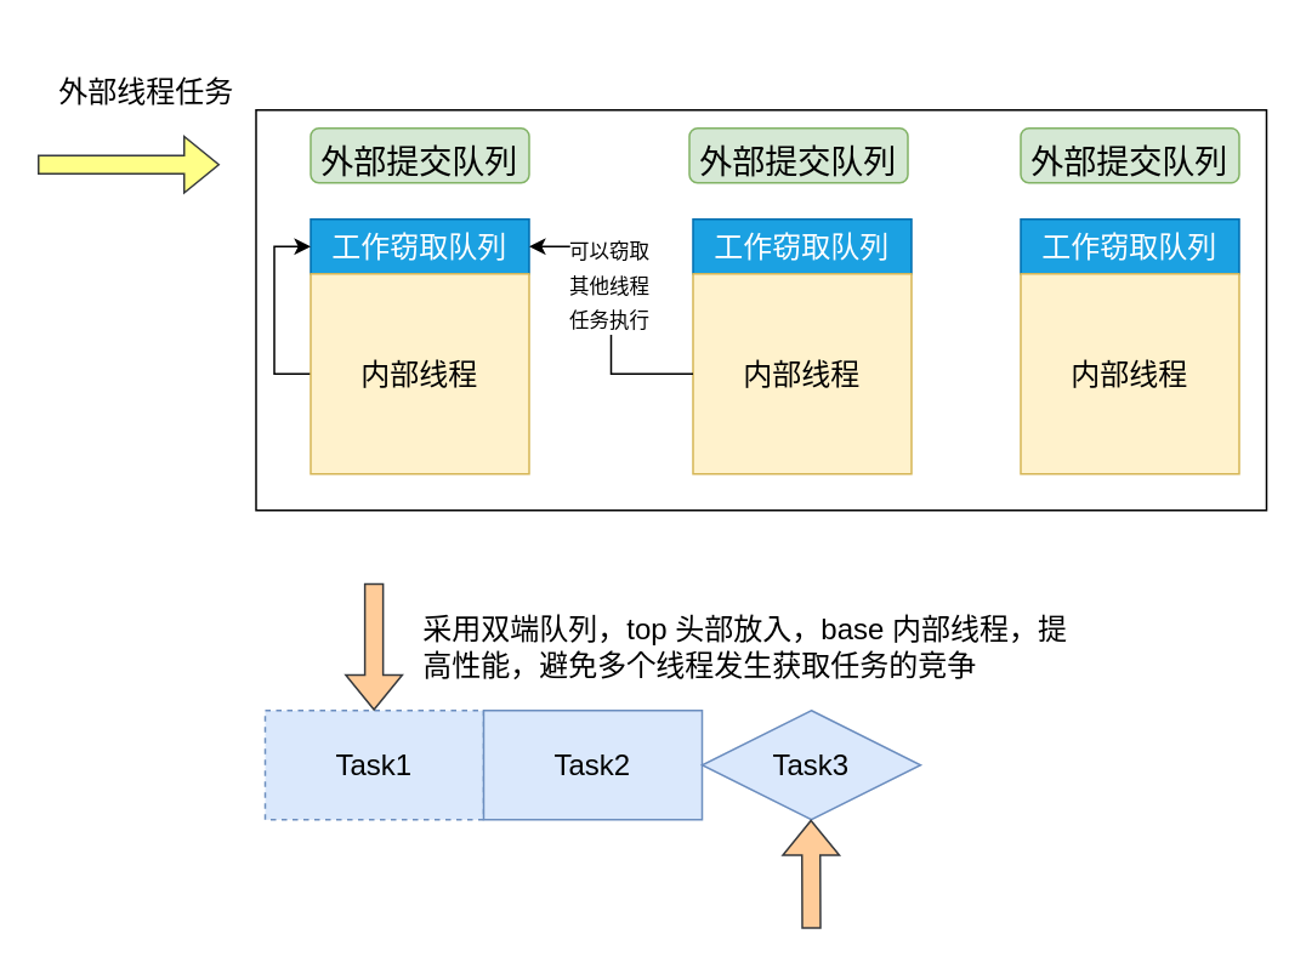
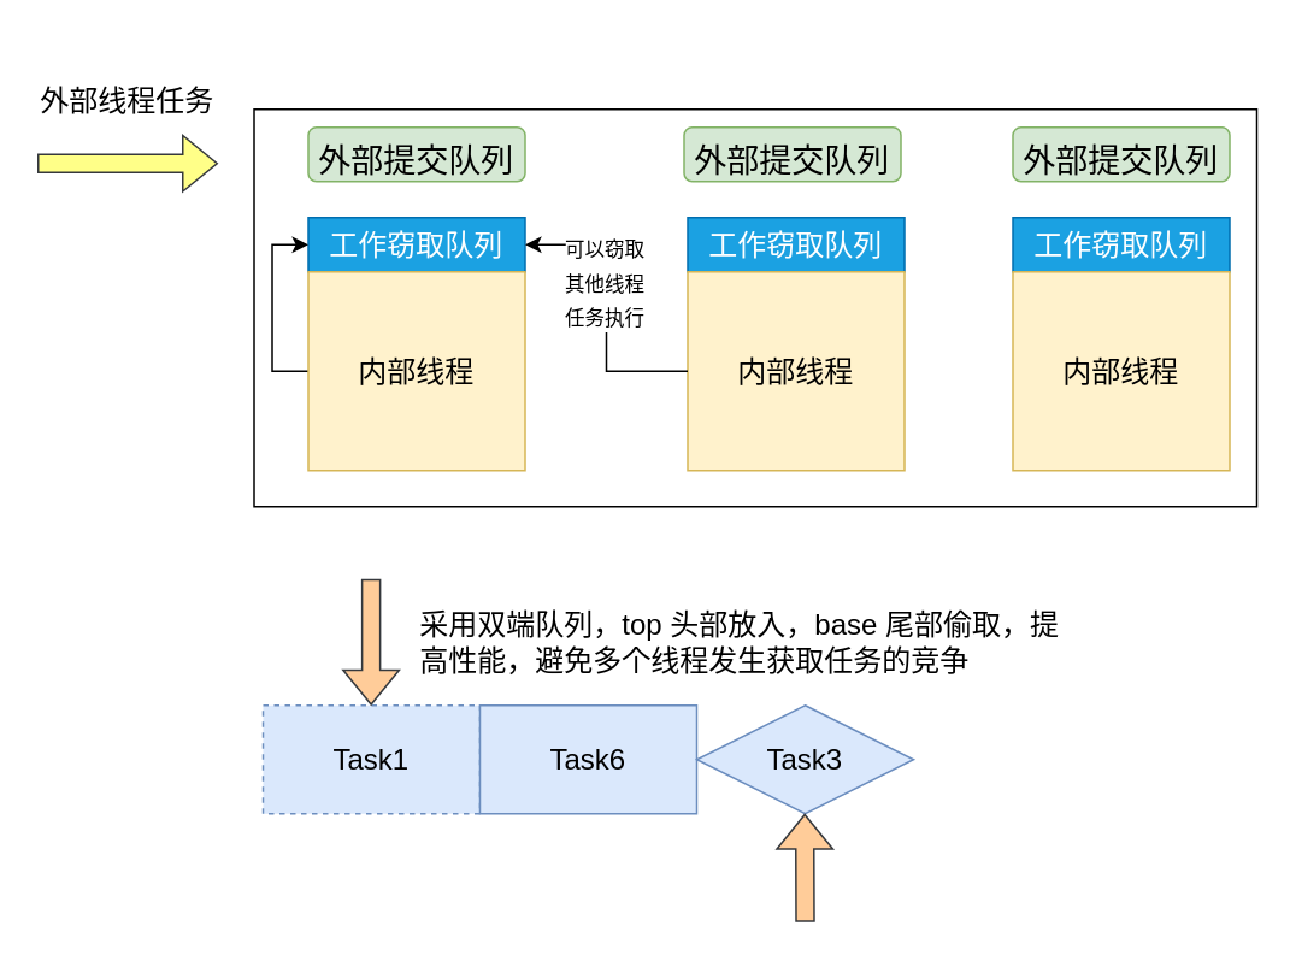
  <mxCell id="0" />
  <mxCell id="1" parent="0" />
  <mxCell id="2" value="" style="group" vertex="1" connectable="0" parent="1"><mxGeometry y="20" width="675" height="490" as="geometry" x="20" /></mxCell>
  <mxCell id="3" value="" style="shape=flexArrow;endArrow=classic;html=1;rounded=0;fontSize=16;fontColor=#000000;fillColor=#ffff88;strokeColor=#36393d;" edge="1" parent="2"><mxGeometry width="50" height="50" relative="1" as="geometry"><mxPoint y="70" as="sourcePoint" /><mxPoint x="100" y="70" as="targetPoint" /></mxGeometry></mxCell>
- <mxCell id="4" value="外部线程任务" style="text;html=1;strokeColor=none;fillColor=none;align=center;verticalAlign=middle;whiteSpace=wrap;rounded=0;fontSize=16;fontColor=#000000;" vertex="1" parent="2"><mxGeometry x="10" y="15" width="100" height="30" as="geometry" /></mxCell>
+ <mxCell id="4" value="外部线程任务" style="text;html=1;strokeColor=none;fillColor=none;align=center;verticalAlign=middle;whiteSpace=wrap;rounded=0;fontSize=16;fontColor=#000000;" vertex="1" parent="2"><mxGeometry y="20" width="100" height="30" as="geometry" /></mxCell>
  <mxCell id="5" value="" style="rounded=0;whiteSpace=wrap;html=1;fontSize=25;fontColor=#FF0000;" vertex="1" parent="2"><mxGeometry x="120" y="40" width="555" height="220" as="geometry" /></mxCell>
  <mxCell id="6" value="&lt;font style=&quot;font-size: 18px;&quot;&gt;外部提交队列&lt;/font&gt;" style="rounded=1;whiteSpace=wrap;html=1;fontSize=25;fillColor=#d5e8d4;strokeColor=#82b366;" vertex="1" parent="2"><mxGeometry x="150" y="50" width="120" height="30" as="geometry" /></mxCell>
  <mxCell id="7" value="&lt;font style=&quot;font-size: 18px;&quot;&gt;外部提交队列&lt;/font&gt;" style="rounded=1;whiteSpace=wrap;html=1;fontSize=25;fillColor=#d5e8d4;strokeColor=#82b366;" vertex="1" parent="2"><mxGeometry x="358" y="50" width="120" height="30" as="geometry" /></mxCell>
  <mxCell id="8" value="&lt;font style=&quot;font-size: 18px;&quot;&gt;外部提交队列&lt;/font&gt;" style="rounded=1;whiteSpace=wrap;html=1;fontSize=25;fillColor=#d5e8d4;strokeColor=#82b366;" vertex="1" parent="2"><mxGeometry x="540" y="50" width="120" height="30" as="geometry" /></mxCell>
  <mxCell id="9" value="" style="group" vertex="1" connectable="0" parent="2"><mxGeometry x="150" y="100" width="120" height="140" as="geometry" /></mxCell>
  <mxCell id="10" value="&lt;font style=&quot;font-size: 16px;&quot;&gt;工作窃取队列&lt;/font&gt;" style="rounded=0;whiteSpace=wrap;html=1;fontSize=18;fontColor=#ffffff;fillColor=#1ba1e2;strokeColor=#006EAF;" vertex="1" parent="9"><mxGeometry width="120" height="30" as="geometry" /></mxCell>
  <mxCell id="11" style="edgeStyle=orthogonalEdgeStyle;rounded=0;orthogonalLoop=1;jettySize=auto;html=1;exitX=0;exitY=0.5;exitDx=0;exitDy=0;entryX=0;entryY=0.5;entryDx=0;entryDy=0;fontSize=16;fontColor=#000000;" edge="1" parent="9" source="12" target="10"><mxGeometry relative="1" as="geometry" /></mxCell>
  <mxCell id="12" value="内部线程" style="rounded=0;whiteSpace=wrap;html=1;fontSize=16;fillColor=#fff2cc;strokeColor=#d6b656;" vertex="1" parent="9"><mxGeometry y="30" width="120" height="110" as="geometry" /></mxCell>
  <mxCell id="13" value="" style="group" vertex="1" connectable="0" parent="2"><mxGeometry x="360" y="100" width="120" height="140" as="geometry" /></mxCell>
  <mxCell id="14" value="&lt;font style=&quot;font-size: 16px;&quot;&gt;工作窃取队列&lt;/font&gt;" style="rounded=0;whiteSpace=wrap;html=1;fontSize=18;fontColor=#ffffff;fillColor=#1ba1e2;strokeColor=#006EAF;" vertex="1" parent="13"><mxGeometry width="120" height="30" as="geometry" /></mxCell>
  <mxCell id="15" value="内部线程" style="rounded=0;whiteSpace=wrap;html=1;fontSize=16;fillColor=#fff2cc;strokeColor=#d6b656;" vertex="1" parent="13"><mxGeometry y="30" width="120" height="110" as="geometry" /></mxCell>
  <mxCell id="16" value="" style="group" vertex="1" connectable="0" parent="2"><mxGeometry x="540" y="100" width="120" height="140" as="geometry" /></mxCell>
  <mxCell id="17" value="" style="edgeStyle=orthogonalEdgeStyle;rounded=0;orthogonalLoop=1;jettySize=auto;html=1;fontSize=11;fontColor=#000000;" edge="1" parent="16" source="18" target="19"><mxGeometry relative="1" as="geometry" /></mxCell>
  <mxCell id="18" value="&lt;font style=&quot;font-size: 16px;&quot;&gt;工作窃取队列&lt;/font&gt;" style="rounded=0;whiteSpace=wrap;html=1;fontSize=18;fontColor=#ffffff;fillColor=#1ba1e2;strokeColor=#006EAF;" vertex="1" parent="16"><mxGeometry width="120" height="30" as="geometry" /></mxCell>
  <mxCell id="19" value="内部线程" style="rounded=0;whiteSpace=wrap;html=1;fontSize=16;fillColor=#fff2cc;strokeColor=#d6b656;" vertex="1" parent="16"><mxGeometry y="30" width="120" height="110" as="geometry" /></mxCell>
  <mxCell id="20" style="edgeStyle=orthogonalEdgeStyle;rounded=0;orthogonalLoop=1;jettySize=auto;html=1;exitX=0;exitY=0.5;exitDx=0;exitDy=0;entryX=1;entryY=0.5;entryDx=0;entryDy=0;fontSize=16;fontColor=#000000;" edge="1" parent="2" source="15" target="10"><mxGeometry relative="1" as="geometry" /></mxCell>
  <mxCell id="21" value="&lt;font style=&quot;font-size: 11px;&quot;&gt;可以窃取&lt;br&gt;其他线程&lt;br&gt;任务执行&lt;br&gt;&lt;/font&gt;" style="edgeLabel;html=1;align=center;verticalAlign=middle;resizable=0;points=[];fontSize=16;fontColor=#000000;" vertex="1" connectable="0" parent="20"><mxGeometry x="0.202" y="2" relative="1" as="geometry"><mxPoint as="offset" /></mxGeometry></mxCell>
  <mxCell id="22" value="Task1" style="rounded=0;whiteSpace=wrap;html=1;fontSize=16;fillColor=#dae8fc;strokeColor=#6c8ebf;dashed=1;" vertex="1" parent="2"><mxGeometry x="125" y="370" width="120" height="60" as="geometry" /></mxCell>
- <mxCell id="23" value="Task2" style="rounded=0;whiteSpace=wrap;html=1;fontSize=16;fillColor=#dae8fc;strokeColor=#6c8ebf;" vertex="1" parent="2"><mxGeometry x="245" y="370" width="120" height="60" as="geometry" /></mxCell>
+ <mxCell id="23" value="Task6" style="rounded=0;whiteSpace=wrap;html=1;fontSize=16;fillColor=#dae8fc;strokeColor=#6c8ebf;" vertex="1" parent="2"><mxGeometry x="245" y="370" width="120" height="60" as="geometry" /></mxCell>
  <mxCell id="24" value="Task3" style="rhombus;whiteSpace=wrap;html=1;fontSize=16;fillColor=#dae8fc;strokeColor=#6c8ebf;" vertex="1" parent="2"><mxGeometry x="365" y="370" width="120" height="60" as="geometry" /></mxCell>
  <mxCell id="25" value="" style="shape=flexArrow;endArrow=classic;html=1;rounded=0;fontSize=16;fontColor=#000000;fillColor=#ffcc99;strokeColor=#36393d;" edge="1" parent="2"><mxGeometry width="50" height="50" relative="1" as="geometry"><mxPoint x="184.76" y="300" as="sourcePoint" /><mxPoint x="184.76" y="370" as="targetPoint" /></mxGeometry></mxCell>
  <mxCell id="26" value="" style="shape=flexArrow;endArrow=classic;html=1;rounded=0;fontSize=16;fontColor=#000000;fillColor=#ffcc99;strokeColor=#36393d;" edge="1" parent="2"><mxGeometry width="50" height="50" relative="1" as="geometry"><mxPoint x="425" y="490" as="sourcePoint" /><mxPoint x="424.76" y="430" as="targetPoint" /></mxGeometry></mxCell>
- <mxCell id="27" value="采用双端队列，top 头部放入，base 内部线程，提高性能，避免多个线程发生获取任务的竞争" style="text;html=1;strokeColor=none;fillColor=none;align=left;verticalAlign=middle;whiteSpace=wrap;rounded=0;fontSize=16;fontColor=#000000;" vertex="1" parent="2"><mxGeometry x="210" y="320" width="370" height="30" as="geometry" /></mxCell>
+ <mxCell id="27" value="采用双端队列，top 头部放入，base 尾部偷取，提高性能，避免多个线程发生获取任务的竞争" style="text;html=1;strokeColor=none;fillColor=none;align=left;verticalAlign=middle;whiteSpace=wrap;rounded=0;fontSize=16;fontColor=#000000;" vertex="1" parent="2"><mxGeometry x="210" y="320" width="370" height="30" as="geometry" /></mxCell>
